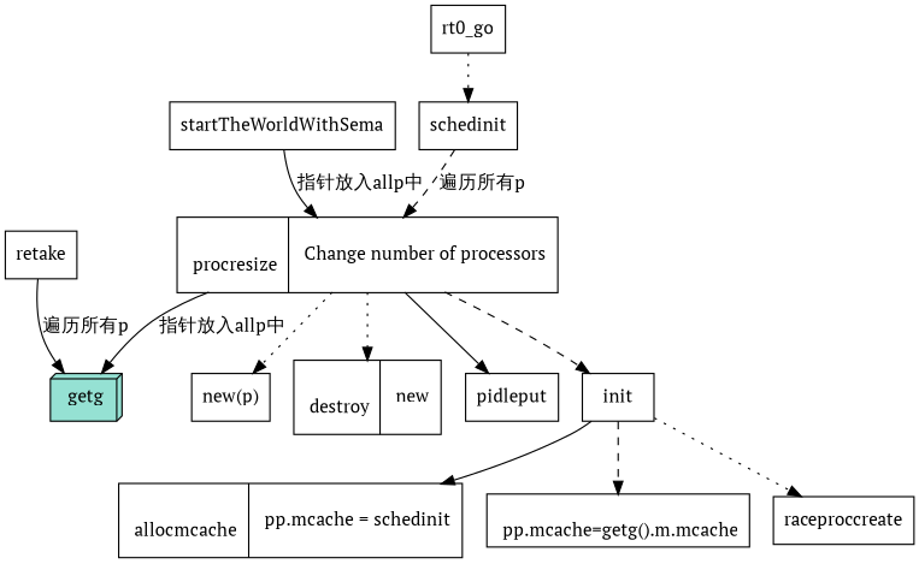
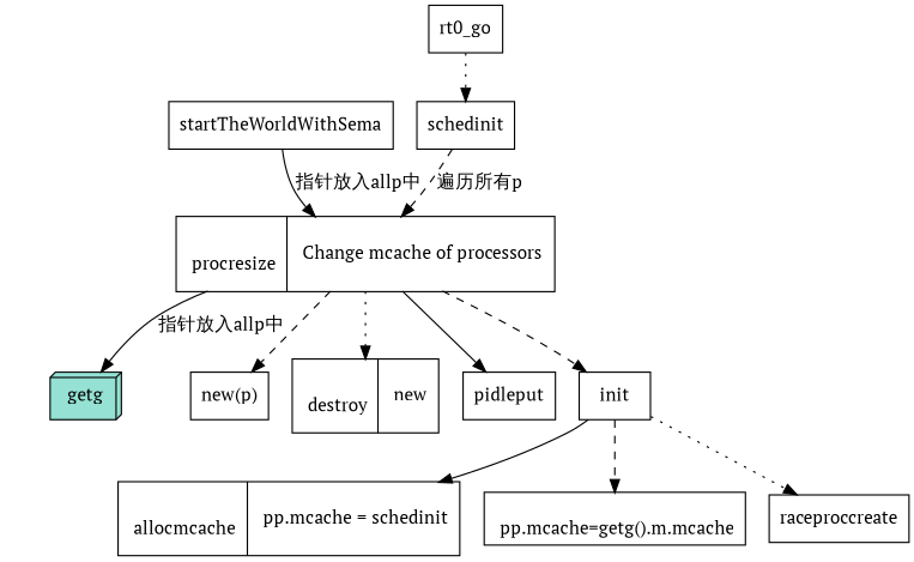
  digraph {
    fontname="PT Serif"
    newrank=true
    rankdir=TB
    node [fontname="PT Serif" shape=box]
    edge [fontname="PT Serif" style=solid]
    n1 [fillcolor="#95e1d3" label=getg shape=box3d style=filled]
-   retake
    n3 [label="new(p)"]
    n4 [label="{{\n      destroy|\n        new\l\n    }}" shape=record]
    n5 [label="{{\n      allocmcache|\n        pp.mcache = schedinit\l\n    }}" shape=record]
    n6 [label="{{\n      pp.mcache=getg().m.mcache\n    }}" shape=record]
-   n7 [label="{{\n      procresize|\n        Change number of processors\l\n    }}" shape=record]
+   n7 [label="{{\n      procresize|\n        Change mcache of processors\l\n    }}" shape=record]
    pidleput
    init
    raceproccreate
    startTheWorldWithSema
    rt0_go
    schedinit
-   retake -> n1 [label="遍历所有p"]
    n7 -> n1 [label="指针放入allp中"]
-   n7 -> n3 [style=dotted]
+   n7 -> n3 [style=dashed]
    n7 -> n4 [style=dotted]
    n7 -> pidleput
    n7 -> init [style=dashed]
    init -> n5
    init -> n6 [style=dashed]
    init -> raceproccreate [style=dotted]
    startTheWorldWithSema -> n7 [label="指针放入allp中"]
    rt0_go -> schedinit [style=dotted]
    schedinit -> n7 [label="遍历所有p" style=dashed]
  }
